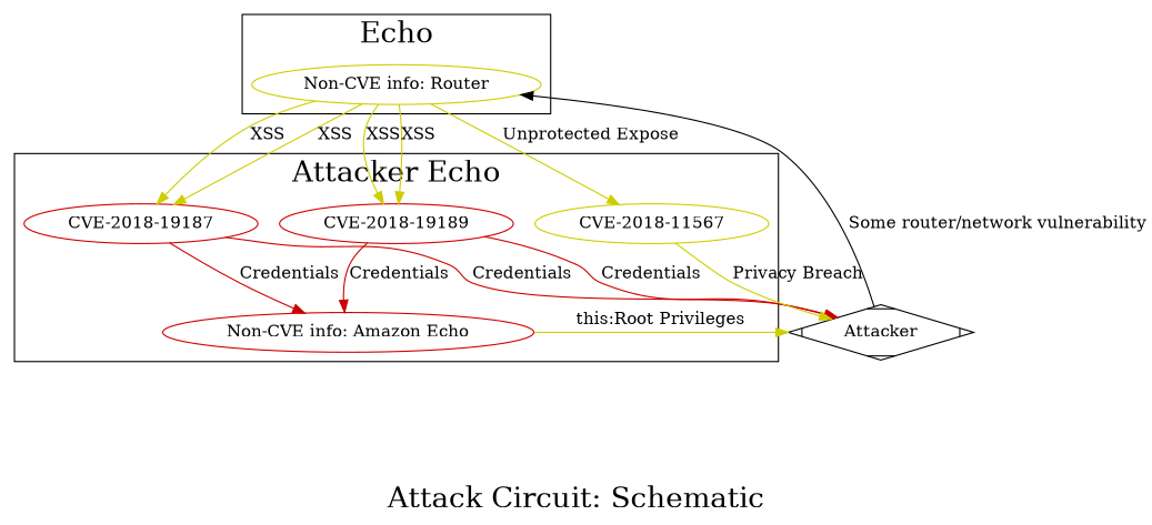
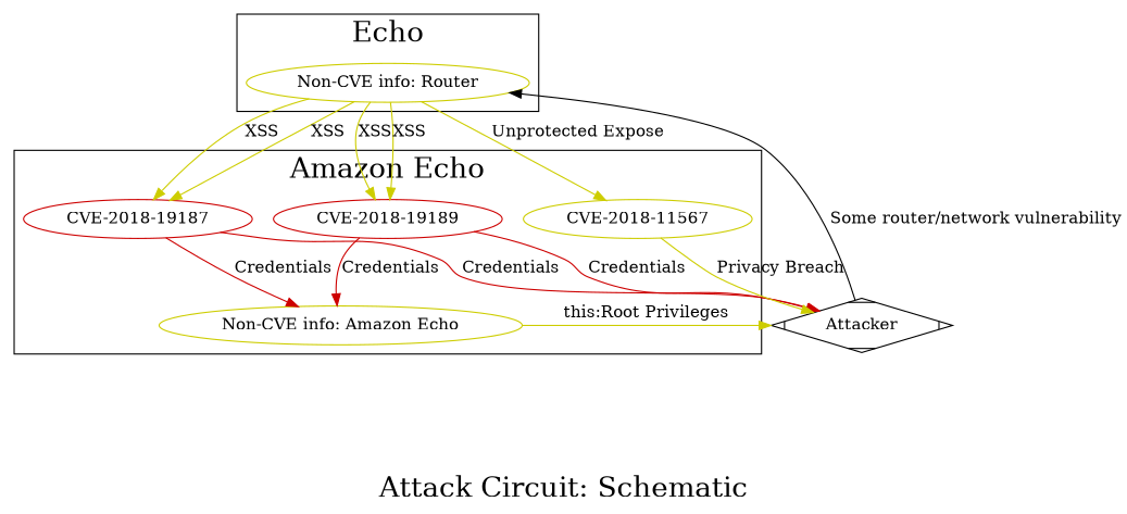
  digraph {
    fontsize=24
    label="\nAttack Circuit: Schematic\n"
    splines=true
    node [color=yellow3 shape=ellipse]
    edge [color=yellow3]
    n1 [height=0.3 label="Non-CVE info: Router" width=0.3]
-   n2 [color=red3 height=0.3 label="Non-CVE info: Amazon Echo" width=0.3]
+   n2 [height=0.3 label="Non-CVE info: Amazon Echo" width=0.3]
    n3 [color=red3 height=0.3 label="CVE-2018-19189" width=0.3]
    n4 [color=red3 height=0.3 label="CVE-2018-19187" width=0.3]
    n5 [height=0.3 label="CVE-2018-11567" width=0.3]
    n6 [height=0.3 label=Attacker shape=Mdiamond width=0.3 color=""]
    subgraph cluster_1 {
      label=Echo
      n1
    }
    subgraph cluster_2 {
-     label="Attacker Echo"
+     label="Amazon Echo"
      n2
      n3
      n4
      n5
    }
    n1 -> n3 [label=XSS]
    n1 -> n3 [label=XSS]
    n1 -> n4 [label=XSS]
    n1 -> n4 [label=XSS]
    n1 -> n5 [label="Unprotected Expose"]
    n2 -> n6 [label="this:Root Privileges"]
    n3 -> n2 [color=red3 label=Credentials]
    n3 -> n6 [color=red3 label=Credentials]
    n4 -> n2 [color=red3 label=Credentials]
    n4 -> n6 [color=red3 label=Credentials]
    n5 -> n6 [label="Privacy Breach"]
    n6 -> n1 [label="Some router/network vulnerability" color=""]
  }
